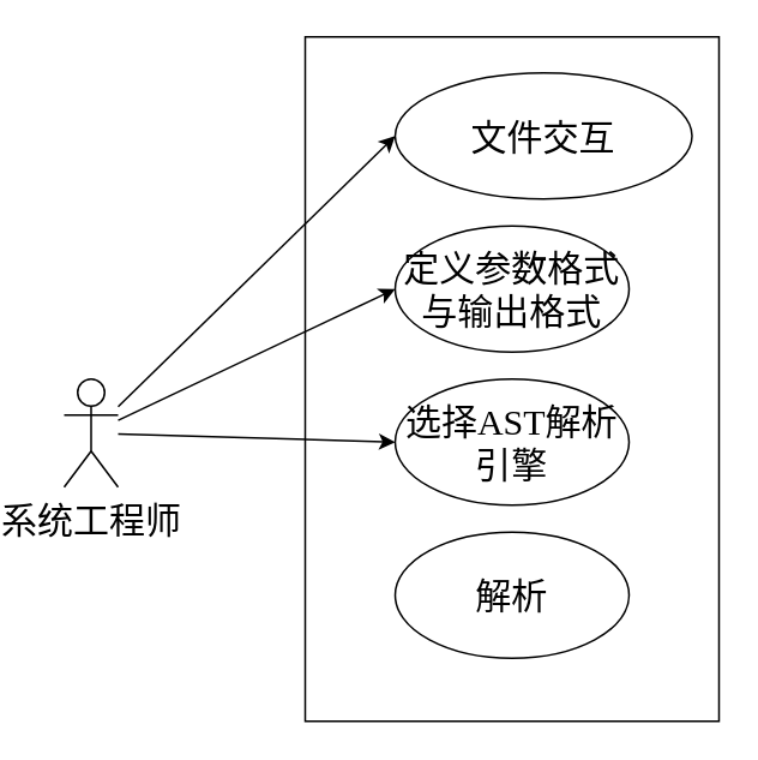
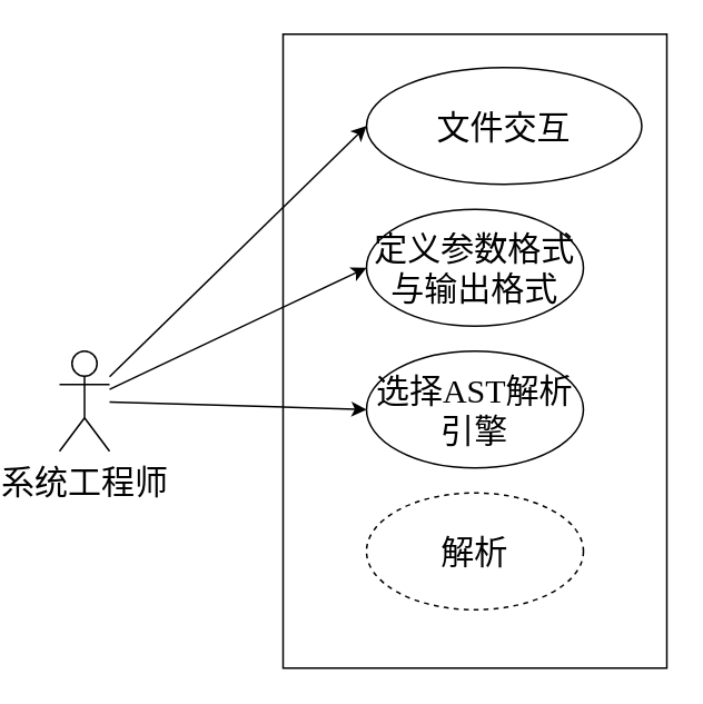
  <mxCell id="0" />
  <mxCell id="1" parent="0" />
  <mxCell id="2" value="" style="rounded=0;whiteSpace=wrap;html=1;" vertex="1" parent="1"><mxGeometry x="154" y="20" width="230" height="380" as="geometry" /></mxCell>
  <mxCell id="3" value="文件交互" style="ellipse;whiteSpace=wrap;html=1;fontFamily=宋体;fontSize=20;" vertex="1" parent="1"><mxGeometry x="204" y="40" width="165" height="70" as="geometry" /></mxCell>
  <mxCell id="4" style="rounded=0;orthogonalLoop=1;jettySize=auto;html=1;entryX=0;entryY=0.5;entryDx=0;entryDy=0;" edge="1" parent="1" source="7" target="3"><mxGeometry relative="1" as="geometry" /></mxCell>
  <mxCell id="5" style="rounded=0;orthogonalLoop=1;jettySize=auto;html=1;entryX=0;entryY=0.5;entryDx=0;entryDy=0;" edge="1" parent="1" source="7" target="8"><mxGeometry relative="1" as="geometry" /></mxCell>
  <mxCell id="6" style="rounded=0;orthogonalLoop=1;jettySize=auto;html=1;entryX=0;entryY=0.5;entryDx=0;entryDy=0;" edge="1" parent="1" source="7" target="9"><mxGeometry relative="1" as="geometry" /></mxCell>
  <mxCell id="7" value="系统工程师" style="shape=umlActor;verticalLabelPosition=bottom;verticalAlign=top;html=1;fontSize=20;fontFamily=宋体;" vertex="1" parent="1"><mxGeometry x="20" y="210" width="30" height="60" as="geometry" /></mxCell>
  <mxCell id="8" value="定义参数格式与输出格式" style="ellipse;whiteSpace=wrap;html=1;fontFamily=宋体;fontSize=20;" vertex="1" parent="1"><mxGeometry x="204" y="125" width="130" height="70" as="geometry" /></mxCell>
  <mxCell id="9" value="选择AST解析引擎" style="ellipse;whiteSpace=wrap;html=1;fontFamily=宋体;fontSize=20;" vertex="1" parent="1"><mxGeometry x="204" y="210" width="130" height="70" as="geometry" /></mxCell>
- <mxCell id="10" value="解析" style="ellipse;whiteSpace=wrap;html=1;fontFamily=宋体;fontSize=20;" vertex="1" parent="1"><mxGeometry x="204" y="295" width="130" height="70" as="geometry" /></mxCell>
+ <mxCell id="10" value="解析" style="ellipse;whiteSpace=wrap;html=1;fontFamily=宋体;fontSize=20;dashed=1;" vertex="1" parent="1"><mxGeometry x="204" y="295" width="130" height="70" as="geometry" /></mxCell>
